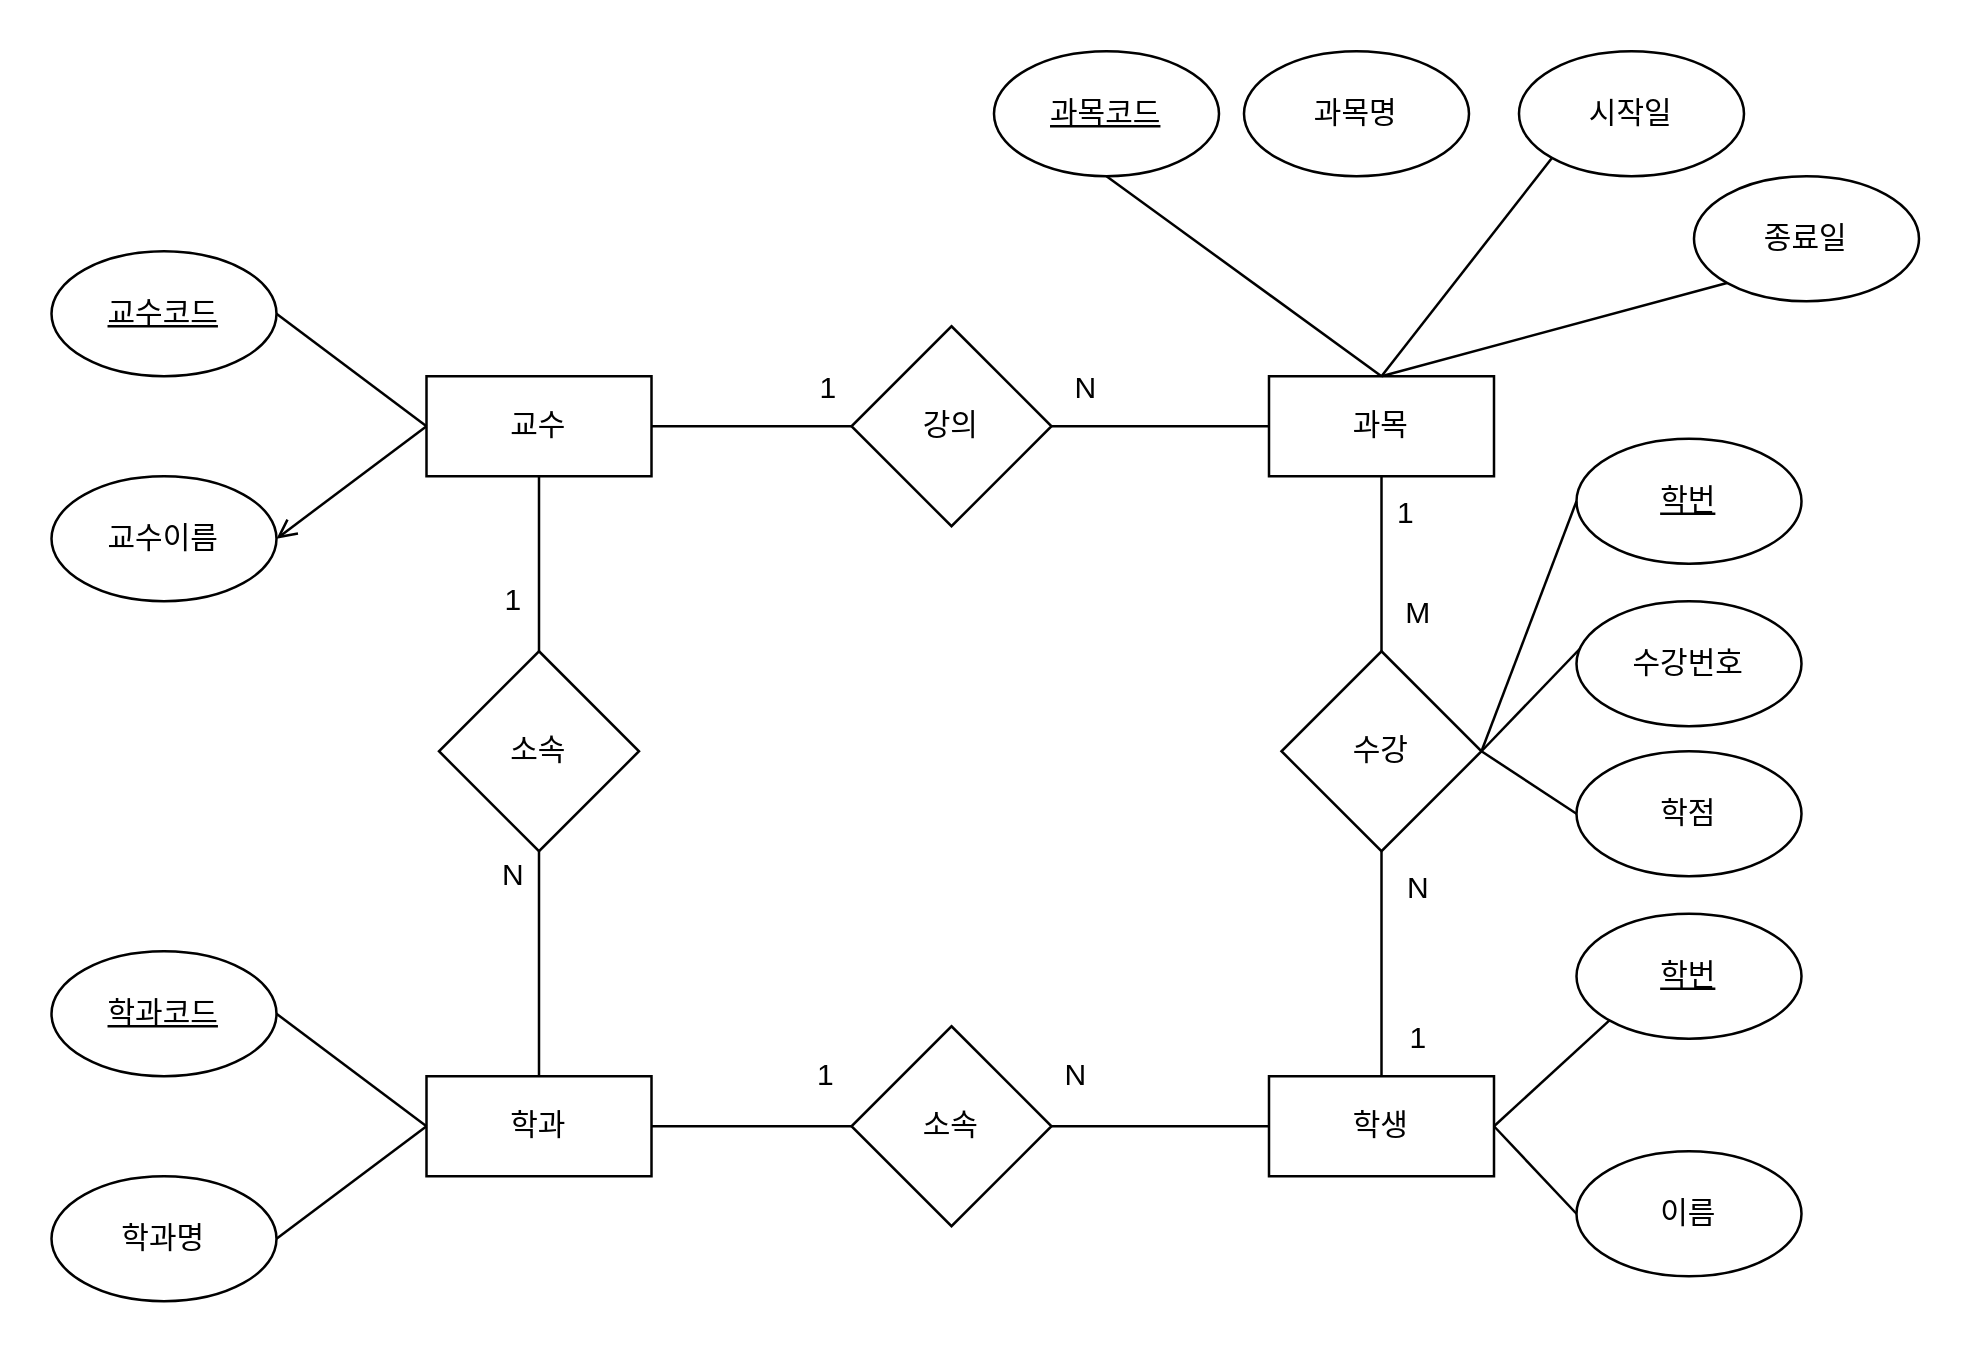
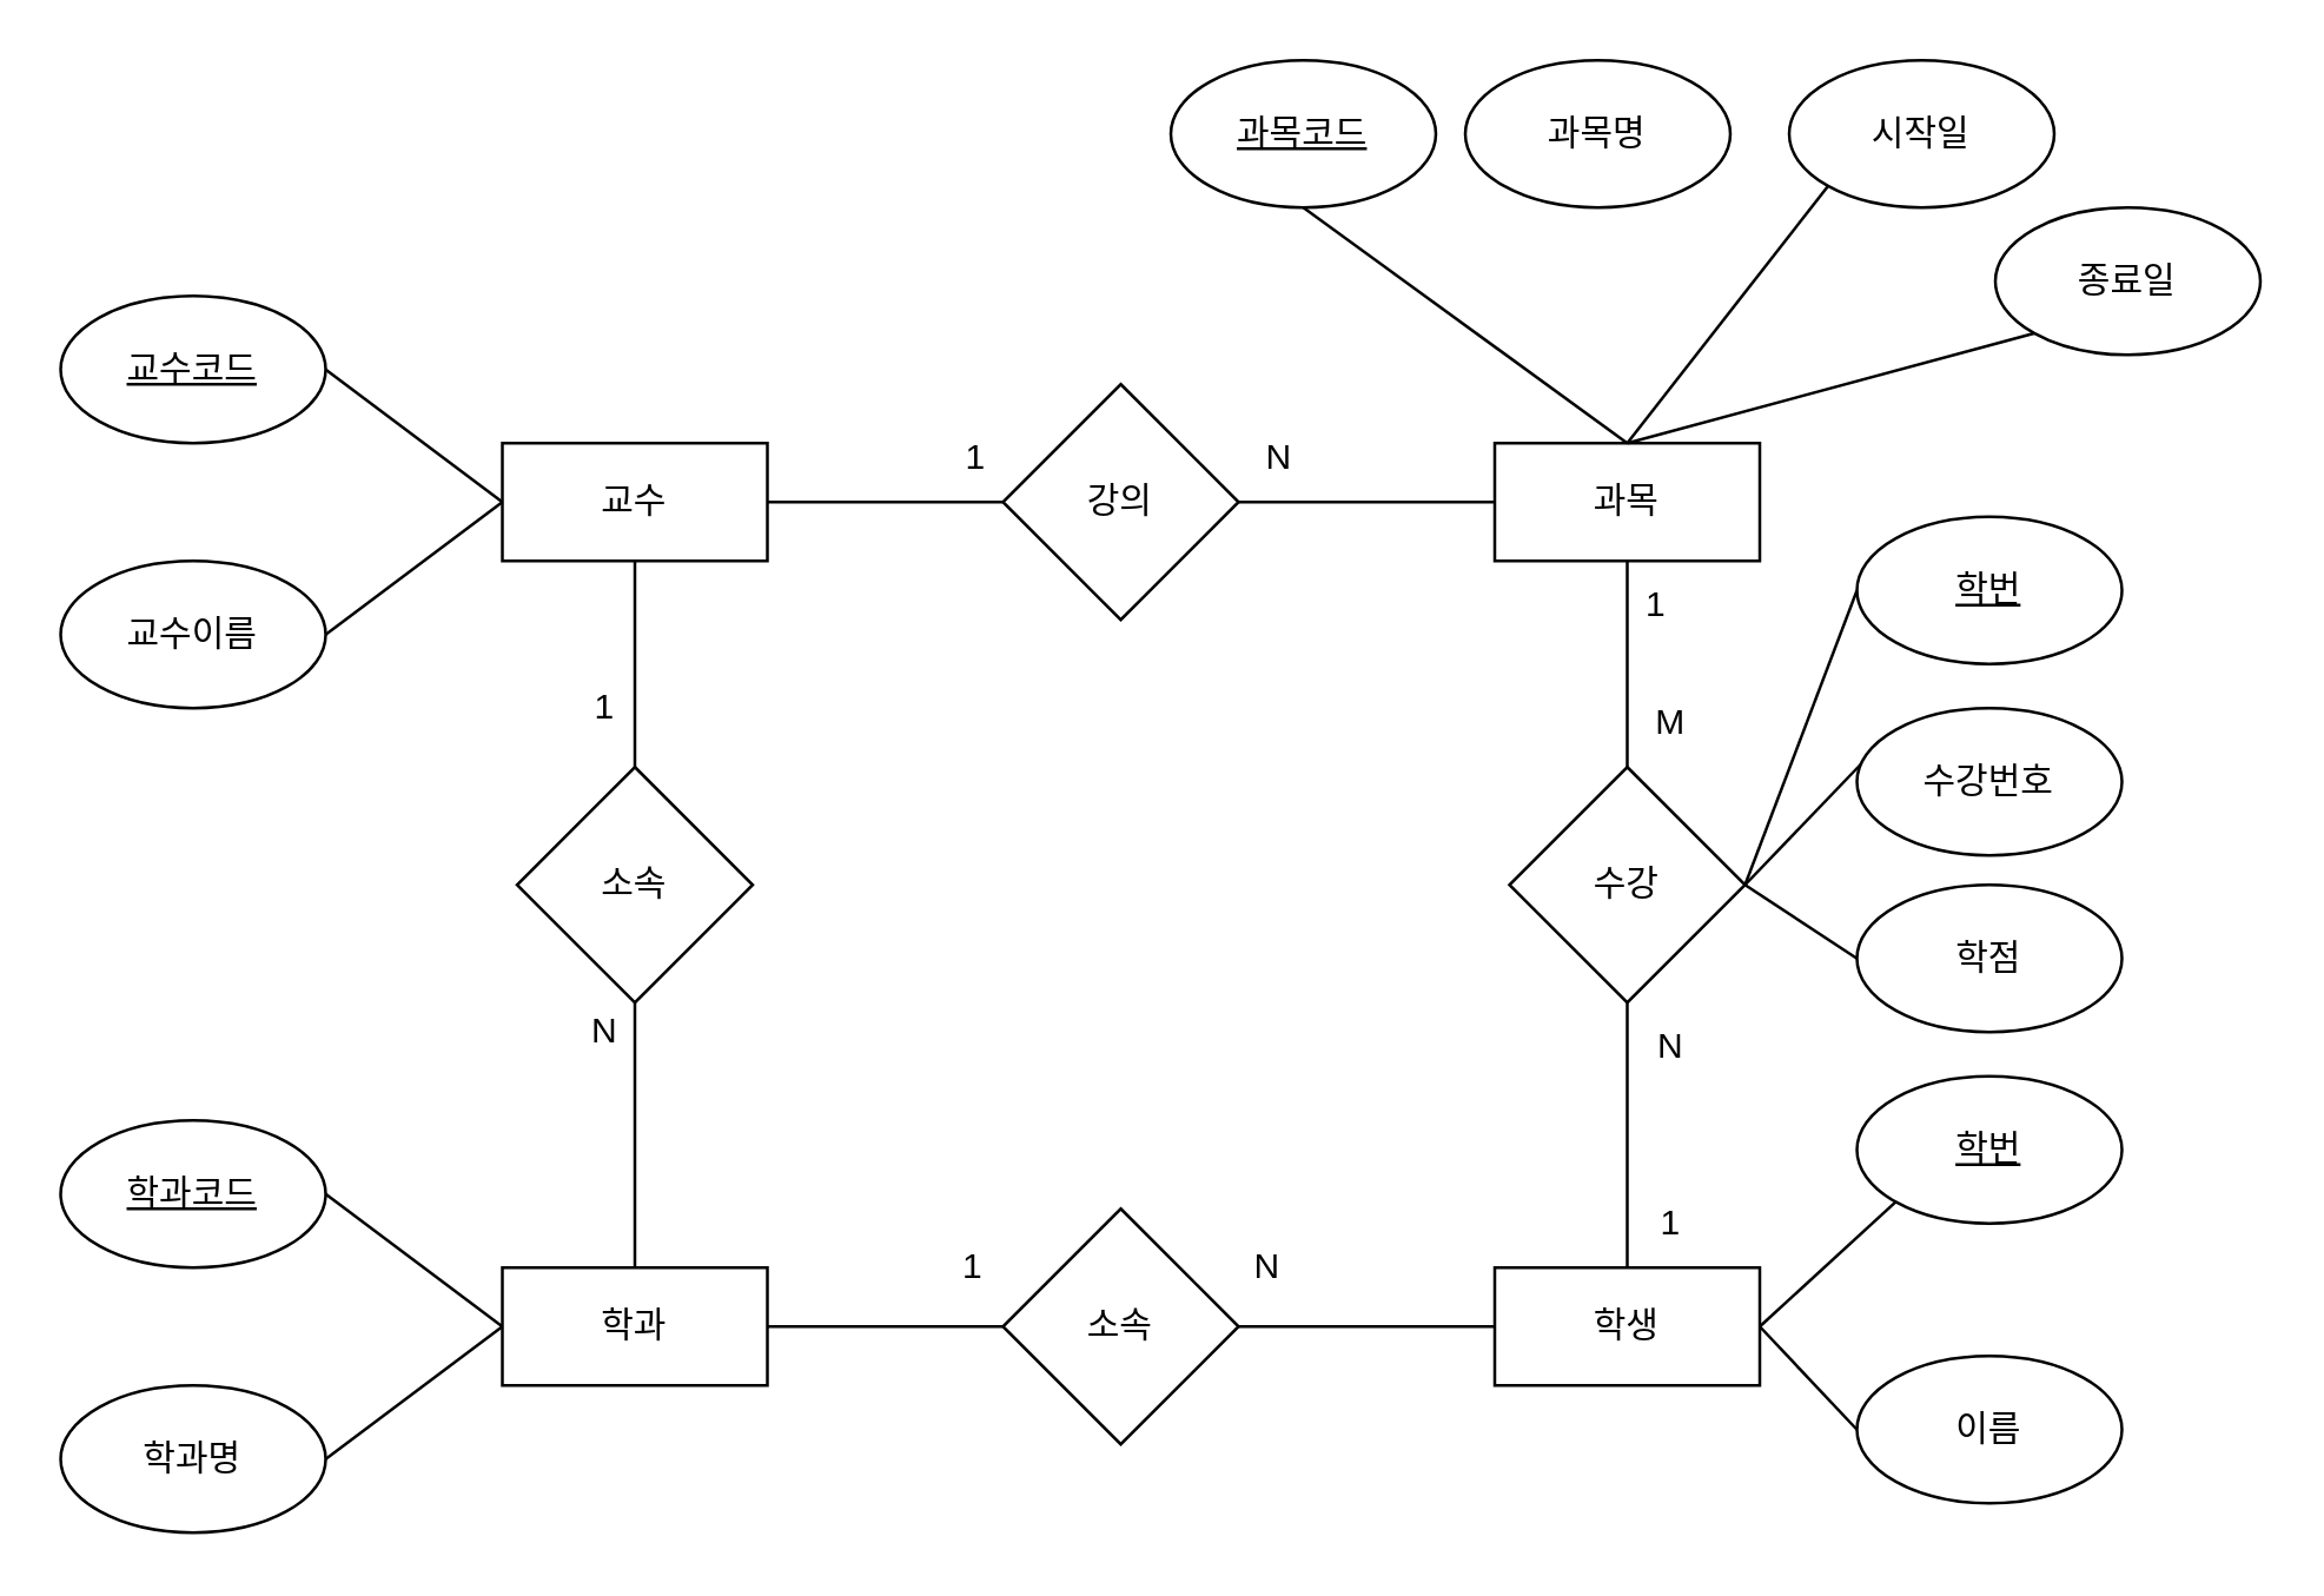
  <mxCell id="0" />
  <mxCell id="1" parent="0" />
  <mxCell id="2" value="&lt;u&gt;교수코드&lt;/u&gt;" style="ellipse;whiteSpace=wrap;html=1;" vertex="1" parent="1"><mxGeometry x="20" y="100" width="90" height="50" as="geometry" /></mxCell>
  <mxCell id="3" value="교수" style="rounded=0;whiteSpace=wrap;html=1;" vertex="1" parent="1"><mxGeometry x="170" y="150" width="90" height="40" as="geometry" /></mxCell>
  <mxCell id="4" value="교수이름" style="ellipse;whiteSpace=wrap;html=1;" vertex="1" parent="1"><mxGeometry x="20" y="190" width="90" height="50" as="geometry" /></mxCell>
  <mxCell id="5" value="" style="endArrow=none;html=1;rounded=0;entryX=1;entryY=0.5;entryDx=0;entryDy=0;exitX=0;exitY=0.5;exitDx=0;exitDy=0;" edge="1" parent="1" source="3" target="2"><mxGeometry width="50" height="50" relative="1" as="geometry"><mxPoint x="190" y="220" as="sourcePoint" /><mxPoint x="240" y="170" as="targetPoint" /></mxGeometry></mxCell>
- <mxCell id="6" value="" style="endArrow=open;html=1;rounded=0;entryX=1;entryY=0.5;entryDx=0;entryDy=0;exitX=0;exitY=0.5;exitDx=0;exitDy=0;" edge="1" parent="1" source="3" target="4"><mxGeometry width="50" height="50" relative="1" as="geometry"><mxPoint x="180" y="180" as="sourcePoint" /><mxPoint x="120" y="105" as="targetPoint" /></mxGeometry></mxCell>
+ <mxCell id="6" value="" style="endArrow=none;html=1;rounded=0;entryX=1;entryY=0.5;entryDx=0;entryDy=0;exitX=0;exitY=0.5;exitDx=0;exitDy=0;" edge="1" parent="1" source="3" target="4"><mxGeometry width="50" height="50" relative="1" as="geometry"><mxPoint x="180" y="180" as="sourcePoint" /><mxPoint x="120" y="105" as="targetPoint" /></mxGeometry></mxCell>
  <mxCell id="7" value="" style="endArrow=none;html=1;rounded=0;entryX=0.5;entryY=1;entryDx=0;entryDy=0;exitX=0.5;exitY=0;exitDx=0;exitDy=0;" edge="1" parent="1" source="8" target="3"><mxGeometry width="50" height="50" relative="1" as="geometry"><mxPoint x="215" y="300" as="sourcePoint" /><mxPoint x="120" y="105" as="targetPoint" /></mxGeometry></mxCell>
  <mxCell id="8" value="소속" style="rhombus;whiteSpace=wrap;html=1;" vertex="1" parent="1"><mxGeometry x="175" y="260" width="80" height="80" as="geometry" /></mxCell>
  <mxCell id="9" value="&lt;u&gt;학과코드&lt;/u&gt;" style="ellipse;whiteSpace=wrap;html=1;" vertex="1" parent="1"><mxGeometry x="20" y="380" width="90" height="50" as="geometry" /></mxCell>
  <mxCell id="10" value="학과" style="rounded=0;whiteSpace=wrap;html=1;" vertex="1" parent="1"><mxGeometry x="170" y="430" width="90" height="40" as="geometry" /></mxCell>
  <mxCell id="11" value="학과명" style="ellipse;whiteSpace=wrap;html=1;" vertex="1" parent="1"><mxGeometry x="20" y="470" width="90" height="50" as="geometry" /></mxCell>
  <mxCell id="12" value="" style="endArrow=none;html=1;rounded=0;entryX=1;entryY=0.5;entryDx=0;entryDy=0;exitX=0;exitY=0.5;exitDx=0;exitDy=0;" edge="1" parent="1" source="10" target="9"><mxGeometry width="50" height="50" relative="1" as="geometry"><mxPoint x="190" y="500" as="sourcePoint" /><mxPoint x="240" y="450" as="targetPoint" /></mxGeometry></mxCell>
  <mxCell id="13" value="" style="endArrow=none;html=1;rounded=0;entryX=1;entryY=0.5;entryDx=0;entryDy=0;exitX=0;exitY=0.5;exitDx=0;exitDy=0;" edge="1" parent="1" source="10" target="11"><mxGeometry width="50" height="50" relative="1" as="geometry"><mxPoint x="180" y="460" as="sourcePoint" /><mxPoint x="120" y="385" as="targetPoint" /></mxGeometry></mxCell>
  <mxCell id="14" value="과목" style="rounded=0;whiteSpace=wrap;html=1;" vertex="1" parent="1"><mxGeometry x="507" y="150" width="90" height="40" as="geometry" /></mxCell>
  <mxCell id="15" value="&lt;u&gt;과목코드&lt;/u&gt;" style="ellipse;whiteSpace=wrap;html=1;" vertex="1" parent="1"><mxGeometry x="397" y="20" width="90" height="50" as="geometry" /></mxCell>
  <mxCell id="16" value="과목명" style="ellipse;whiteSpace=wrap;html=1;" vertex="1" parent="1"><mxGeometry x="497" y="20" width="90" height="50" as="geometry" /></mxCell>
  <mxCell id="17" value="" style="endArrow=none;html=1;rounded=0;entryX=0.5;entryY=0;entryDx=0;entryDy=0;exitX=0.5;exitY=1;exitDx=0;exitDy=0;" edge="1" parent="1" target="14" source="15"><mxGeometry width="50" height="50" relative="1" as="geometry"><mxPoint x="607" y="265" as="sourcePoint" /><mxPoint x="547" y="220" as="targetPoint" /></mxGeometry></mxCell>
  <mxCell id="18" value="" style="endArrow=none;html=1;rounded=0;entryX=1;entryY=0.5;entryDx=0;entryDy=0;exitX=0;exitY=0.5;exitDx=0;exitDy=0;" edge="1" parent="1" target="3" source="23"><mxGeometry width="50" height="50" relative="1" as="geometry"><mxPoint x="330" y="170" as="sourcePoint" /><mxPoint x="310" y="175" as="targetPoint" /></mxGeometry></mxCell>
  <mxCell id="19" value="시작일" style="ellipse;whiteSpace=wrap;html=1;" vertex="1" parent="1"><mxGeometry x="607" y="20" width="90" height="50" as="geometry" /></mxCell>
  <mxCell id="20" value="종료일" style="ellipse;whiteSpace=wrap;html=1;" vertex="1" parent="1"><mxGeometry x="677" y="70" width="90" height="50" as="geometry" /></mxCell>
  <mxCell id="21" value="" style="endArrow=none;html=1;rounded=0;entryX=0;entryY=1;entryDx=0;entryDy=0;exitX=0.5;exitY=0;exitDx=0;exitDy=0;" edge="1" parent="1" source="14" target="19"><mxGeometry width="50" height="50" relative="1" as="geometry"><mxPoint x="552" y="120" as="sourcePoint" /><mxPoint x="572" y="170" as="targetPoint" /></mxGeometry></mxCell>
  <mxCell id="22" value="" style="endArrow=none;html=1;rounded=0;entryX=0;entryY=1;entryDx=0;entryDy=0;exitX=0.5;exitY=0;exitDx=0;exitDy=0;" edge="1" parent="1" source="14" target="20"><mxGeometry width="50" height="50" relative="1" as="geometry"><mxPoint x="562" y="130" as="sourcePoint" /><mxPoint x="582" y="180" as="targetPoint" /></mxGeometry></mxCell>
  <mxCell id="23" value="강의" style="rhombus;whiteSpace=wrap;html=1;" vertex="1" parent="1"><mxGeometry x="340" y="130" width="80" height="80" as="geometry" /></mxCell>
  <mxCell id="24" value="" style="endArrow=none;html=1;rounded=0;entryX=1;entryY=0.5;entryDx=0;entryDy=0;exitX=0;exitY=0.5;exitDx=0;exitDy=0;" edge="1" parent="1" source="14" target="23"><mxGeometry width="50" height="50" relative="1" as="geometry"><mxPoint x="350" y="180" as="sourcePoint" /><mxPoint x="270" y="180" as="targetPoint" /></mxGeometry></mxCell>
  <mxCell id="25" value="" style="endArrow=none;html=1;rounded=0;entryX=0.5;entryY=1;entryDx=0;entryDy=0;exitX=0.5;exitY=0;exitDx=0;exitDy=0;" edge="1" parent="1" source="10" target="8"><mxGeometry width="50" height="50" relative="1" as="geometry"><mxPoint x="225" y="270" as="sourcePoint" /><mxPoint x="225" y="200" as="targetPoint" /></mxGeometry></mxCell>
  <mxCell id="26" value="&lt;u&gt;학번&lt;/u&gt;" style="ellipse;whiteSpace=wrap;html=1;" vertex="1" parent="1"><mxGeometry x="630" y="365" width="90" height="50" as="geometry" /></mxCell>
  <mxCell id="27" value="학생" style="rounded=0;whiteSpace=wrap;html=1;" vertex="1" parent="1"><mxGeometry x="507" y="430" width="90" height="40" as="geometry" /></mxCell>
  <mxCell id="28" value="이름" style="ellipse;whiteSpace=wrap;html=1;" vertex="1" parent="1"><mxGeometry x="630" y="460" width="90" height="50" as="geometry" /></mxCell>
  <mxCell id="29" value="" style="endArrow=none;html=1;rounded=0;entryX=1;entryY=0.5;entryDx=0;entryDy=0;exitX=0;exitY=1;exitDx=0;exitDy=0;" edge="1" parent="1" source="26" target="27"><mxGeometry width="50" height="50" relative="1" as="geometry"><mxPoint x="607" y="570" as="sourcePoint" /><mxPoint x="700" y="560" as="targetPoint" /></mxGeometry></mxCell>
  <mxCell id="30" value="" style="endArrow=none;html=1;rounded=0;entryX=0;entryY=0.5;entryDx=0;entryDy=0;exitX=1;exitY=0.5;exitDx=0;exitDy=0;" edge="1" parent="1" source="27" target="28"><mxGeometry width="50" height="50" relative="1" as="geometry"><mxPoint x="607" y="570" as="sourcePoint" /><mxPoint x="580" y="495" as="targetPoint" /></mxGeometry></mxCell>
  <mxCell id="31" value="" style="endArrow=none;html=1;rounded=0;entryX=0.5;entryY=1;entryDx=0;entryDy=0;exitX=0.5;exitY=0;exitDx=0;exitDy=0;" edge="1" parent="1" source="32" target="14"><mxGeometry width="50" height="50" relative="1" as="geometry"><mxPoint x="467" y="364" as="sourcePoint" /><mxPoint x="380" y="364" as="targetPoint" /></mxGeometry></mxCell>
  <mxCell id="32" value="수강" style="rhombus;whiteSpace=wrap;html=1;" vertex="1" parent="1"><mxGeometry x="512" y="260" width="80" height="80" as="geometry" /></mxCell>
  <mxCell id="33" value="" style="endArrow=none;html=1;rounded=0;entryX=0.5;entryY=1;entryDx=0;entryDy=0;exitX=0.5;exitY=0;exitDx=0;exitDy=0;" edge="1" parent="1" source="27" target="32"><mxGeometry width="50" height="50" relative="1" as="geometry"><mxPoint x="562" y="270" as="sourcePoint" /><mxPoint x="562" y="200" as="targetPoint" /></mxGeometry></mxCell>
  <mxCell id="34" value="소속" style="rhombus;whiteSpace=wrap;html=1;" vertex="1" parent="1"><mxGeometry x="340" y="410" width="80" height="80" as="geometry" /></mxCell>
  <mxCell id="35" value="" style="endArrow=none;html=1;rounded=0;entryX=0;entryY=0.5;entryDx=0;entryDy=0;exitX=1;exitY=0.5;exitDx=0;exitDy=0;" edge="1" parent="1" source="34" target="27"><mxGeometry width="50" height="50" relative="1" as="geometry"><mxPoint x="562" y="440" as="sourcePoint" /><mxPoint x="562" y="350" as="targetPoint" /></mxGeometry></mxCell>
  <mxCell id="36" value="" style="endArrow=none;html=1;rounded=0;entryX=1;entryY=0.5;entryDx=0;entryDy=0;exitX=0;exitY=0.5;exitDx=0;exitDy=0;" edge="1" parent="1" source="34" target="10"><mxGeometry width="50" height="50" relative="1" as="geometry"><mxPoint x="572" y="450" as="sourcePoint" /><mxPoint x="572" y="360" as="targetPoint" /></mxGeometry></mxCell>
  <mxCell id="37" value="N" style="text;html=1;align=center;verticalAlign=middle;whiteSpace=wrap;rounded=0;" vertex="1" parent="1"><mxGeometry x="537" y="340" width="60" height="30" as="geometry" /></mxCell>
  <mxCell id="38" value="M" style="text;html=1;align=center;verticalAlign=middle;whiteSpace=wrap;rounded=0;" vertex="1" parent="1"><mxGeometry x="537" y="230" width="60" height="30" as="geometry" /></mxCell>
  <mxCell id="39" value="1" style="text;html=1;align=center;verticalAlign=middle;whiteSpace=wrap;rounded=0;" vertex="1" parent="1"><mxGeometry x="301" y="140" width="60" height="30" as="geometry" /></mxCell>
  <mxCell id="40" value="N" style="text;html=1;align=center;verticalAlign=middle;whiteSpace=wrap;rounded=0;" vertex="1" parent="1"><mxGeometry x="404" y="140" width="60" height="30" as="geometry" /></mxCell>
  <mxCell id="41" value="N" style="text;html=1;align=center;verticalAlign=middle;whiteSpace=wrap;rounded=0;" vertex="1" parent="1"><mxGeometry x="175" y="335" width="60" height="30" as="geometry" /></mxCell>
  <mxCell id="42" value="1" style="text;html=1;align=center;verticalAlign=middle;whiteSpace=wrap;rounded=0;" vertex="1" parent="1"><mxGeometry x="175" y="225" width="60" height="30" as="geometry" /></mxCell>
  <mxCell id="43" value="1" style="text;html=1;align=center;verticalAlign=middle;whiteSpace=wrap;rounded=0;" vertex="1" parent="1"><mxGeometry x="300" y="415" width="60" height="30" as="geometry" /></mxCell>
  <mxCell id="44" value="N" style="text;html=1;align=center;verticalAlign=middle;whiteSpace=wrap;rounded=0;" vertex="1" parent="1"><mxGeometry x="400" y="415" width="60" height="30" as="geometry" /></mxCell>
  <mxCell id="45" value="" style="endArrow=none;html=1;rounded=0;entryX=1;entryY=0.5;entryDx=0;entryDy=0;" edge="1" parent="1" target="32"><mxGeometry width="50" height="50" relative="1" as="geometry"><mxPoint x="640" y="250" as="sourcePoint" /><mxPoint x="562" y="350" as="targetPoint" /></mxGeometry></mxCell>
  <mxCell id="46" value="수강번호" style="ellipse;whiteSpace=wrap;html=1;" vertex="1" parent="1"><mxGeometry x="630" y="240" width="90" height="50" as="geometry" /></mxCell>
  <mxCell id="47" value="학점" style="ellipse;whiteSpace=wrap;html=1;" vertex="1" parent="1"><mxGeometry x="630" y="300" width="90" height="50" as="geometry" /></mxCell>
  <mxCell id="48" value="" style="endArrow=none;html=1;rounded=0;entryX=1;entryY=0.5;entryDx=0;entryDy=0;exitX=0;exitY=0.5;exitDx=0;exitDy=0;" edge="1" parent="1" source="47" target="32"><mxGeometry width="50" height="50" relative="1" as="geometry"><mxPoint x="650" y="260" as="sourcePoint" /><mxPoint x="602" y="310" as="targetPoint" /></mxGeometry></mxCell>
  <mxCell id="49" value="&lt;u&gt;학번&lt;/u&gt;" style="ellipse;whiteSpace=wrap;html=1;" vertex="1" parent="1"><mxGeometry x="630" y="175" width="90" height="50" as="geometry" /></mxCell>
  <mxCell id="50" value="" style="endArrow=none;html=1;rounded=0;entryX=1;entryY=0.5;entryDx=0;entryDy=0;exitX=0;exitY=0.5;exitDx=0;exitDy=0;" edge="1" parent="1" source="49" target="32"><mxGeometry width="50" height="50" relative="1" as="geometry"><mxPoint x="650" y="260" as="sourcePoint" /><mxPoint x="602" y="310" as="targetPoint" /></mxGeometry></mxCell>
  <mxCell id="51" value="1" style="text;html=1;align=center;verticalAlign=middle;whiteSpace=wrap;rounded=0;" vertex="1" parent="1"><mxGeometry x="532" y="190" width="60" height="30" as="geometry" /></mxCell>
  <mxCell id="52" value="1" style="text;html=1;align=center;verticalAlign=middle;whiteSpace=wrap;rounded=0;" vertex="1" parent="1"><mxGeometry x="537" y="400" width="60" height="30" as="geometry" /></mxCell>
